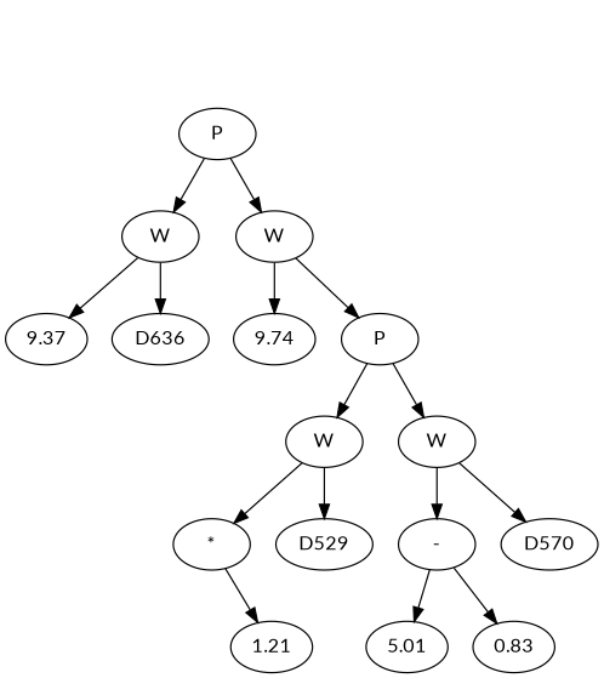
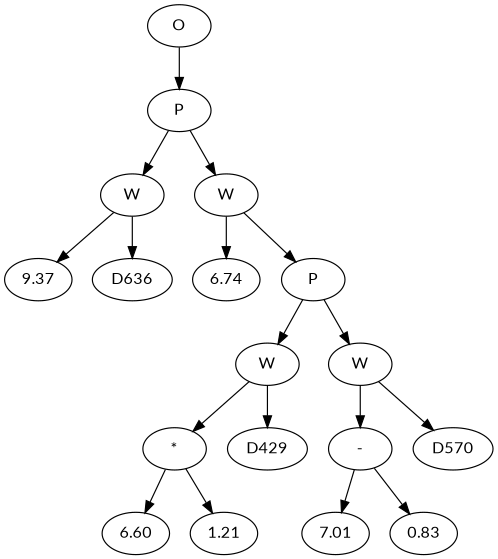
  digraph {
    fontname=Lato
    node [fontname=Lato]
    edge [fontname=Lato]
+   n1 [label=O]
    n2 [label=P]
    n3 [label=W]
    n4 [label=W]
    n5 [label=9.37]
    n6 [label=D636]
-   n7 [label=9.74]
+   n7 [label=6.74]
    n8 [label=P]
    n9 [label=W]
    n10 [label=W]
    n11 [label="*"]
-   n12 [label=D529]
+   n12 [label=D429]
    n13 [label="-"]
    n14 [label=D570]
+   n15 [label=6.60]
    n16 [label=1.21]
-   n17 [label=5.01]
+   n17 [label=7.01]
    n18 [label=0.83]
+   n1 -> n2
    n2 -> n3
    n2 -> n4
    n3 -> n5
    n3 -> n6
    n4 -> n7
    n4 -> n8
    n8 -> n9
    n8 -> n10
    n9 -> n11
    n9 -> n12
    n10 -> n13
    n10 -> n14
+   n11 -> n15
    n11 -> n16
    n13 -> n17
    n13 -> n18
  }
